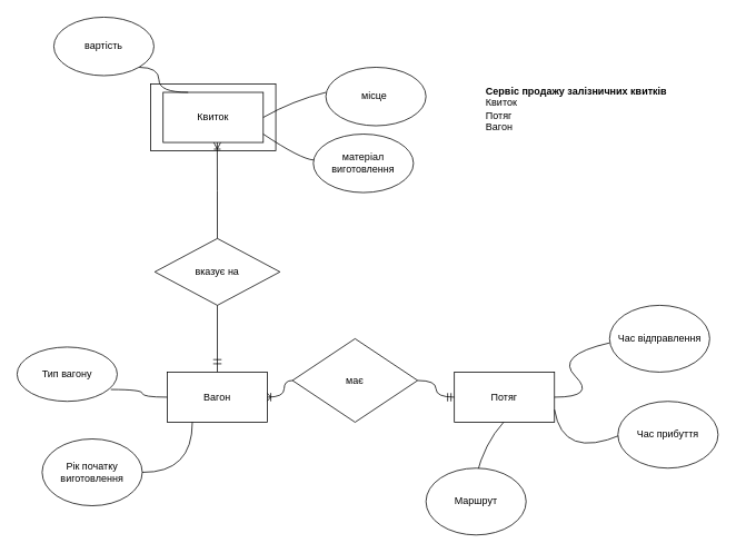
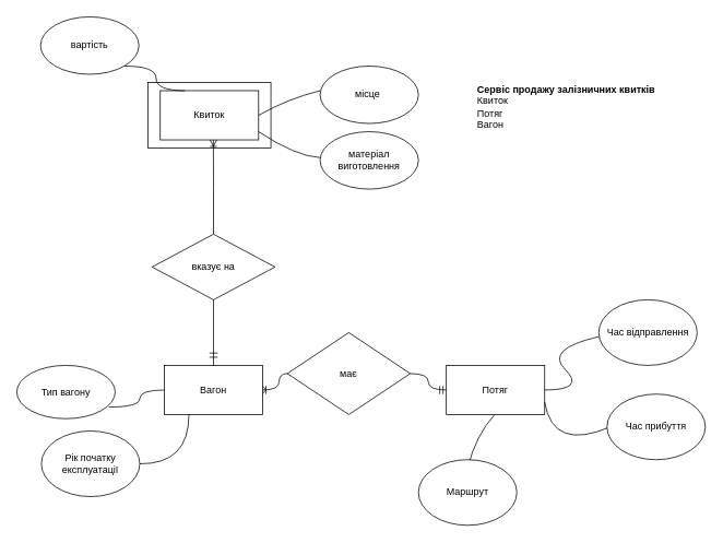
  <mxCell id="0" />
  <mxCell id="1" parent="0" />
  <mxCell id="2" value="" style="rounded=0;whiteSpace=wrap;html=1;" parent="1" vertex="1"><mxGeometry x="180" y="100" width="150" height="80" as="geometry" /></mxCell>
  <mxCell id="3" value="Потяг" style="rounded=0;whiteSpace=wrap;html=1;" parent="1" vertex="1"><mxGeometry x="544" y="445" width="120" height="60" as="geometry" /></mxCell>
  <mxCell id="4" value="Час відправлення" style="ellipse;whiteSpace=wrap;html=1;" parent="1" vertex="1"><mxGeometry x="730" y="365" width="120" height="80" as="geometry" /></mxCell>
  <mxCell id="5" value="" style="curved=1;endArrow=none;html=1;rounded=0;startArrow=none;startFill=0;endFill=0;shadow=0;" parent="1" edge="1"><mxGeometry width="50" height="50" relative="1" as="geometry"><mxPoint x="664" y="475" as="sourcePoint" /><mxPoint x="730" y="410" as="targetPoint" /><Array as="points"><mxPoint x="714" y="475" /><mxPoint x="664" y="425" /></Array></mxGeometry></mxCell>
  <mxCell id="6" value="" style="endArrow=none;html=1;shadow=0;startSize=0;endSize=0;curved=1;" parent="1" edge="1"><mxGeometry width="50" height="50" relative="1" as="geometry"><mxPoint x="744" y="520" as="sourcePoint" /><mxPoint x="664" y="490" as="targetPoint" /><Array as="points"><mxPoint x="674" y="550" /></Array></mxGeometry></mxCell>
  <mxCell id="7" value="Час прибуття" style="ellipse;whiteSpace=wrap;html=1;" parent="1" vertex="1"><mxGeometry x="740" y="480" width="120" height="80" as="geometry" /></mxCell>
  <mxCell id="8" value="Квиток" style="rounded=0;whiteSpace=wrap;html=1;" parent="1" vertex="1"><mxGeometry x="195" y="110" width="120" height="60" as="geometry" /></mxCell>
  <mxCell id="9" value="" style="endArrow=none;html=1;shadow=0;startSize=0;endSize=0;curved=1;" parent="1" edge="1"><mxGeometry width="50" height="50" relative="1" as="geometry"><mxPoint x="315" y="140" as="sourcePoint" /><mxPoint x="390" y="110" as="targetPoint" /><Array as="points"><mxPoint x="350" y="120" /></Array></mxGeometry></mxCell>
  <mxCell id="10" value="місце&amp;nbsp;" style="ellipse;whiteSpace=wrap;html=1;" parent="1" vertex="1"><mxGeometry x="390" y="80" width="120" height="70" as="geometry" /></mxCell>
  <mxCell id="11" value="" style="endArrow=none;html=1;shadow=0;startSize=0;endSize=0;curved=1;" parent="1" target="12" edge="1"><mxGeometry width="50" height="50" relative="1" as="geometry"><mxPoint x="315" y="160" as="sourcePoint" /><mxPoint x="410" y="200" as="targetPoint" /><Array as="points"><mxPoint x="360" y="190" /></Array></mxGeometry></mxCell>
- <mxCell id="12" value="матеріал виготовлення" style="ellipse;whiteSpace=wrap;html=1;" parent="1" vertex="1"><mxGeometry x="375" y="160" width="120" height="70" as="geometry" /></mxCell>
+ <mxCell id="12" value="матеріал виготовлення" style="ellipse;whiteSpace=wrap;html=1;" parent="1" vertex="1"><mxGeometry x="390" y="160" width="120" height="70" as="geometry" /></mxCell>
  <mxCell id="13" style="edgeStyle=orthogonalEdgeStyle;curved=1;orthogonalLoop=1;jettySize=auto;html=1;entryX=0.25;entryY=0;entryDx=0;entryDy=0;shadow=0;startArrow=none;startFill=0;endArrow=none;endFill=0;startSize=0;endSize=0;" parent="1" source="14" target="8" edge="1"><mxGeometry relative="1" as="geometry"><Array as="points"><mxPoint y="80" x="190" /><mxPoint y="110" x="190" /></Array></mxGeometry></mxCell>
- <mxCell id="14" value="вартість" style="ellipse;whiteSpace=wrap;html=1;" parent="1" vertex="1"><mxGeometry x="64" y="20" width="120" height="70" as="geometry" /></mxCell>
+ <mxCell id="14" value="вартість" style="ellipse;whiteSpace=wrap;html=1;" parent="1" vertex="1"><mxGeometry x="49" y="20" width="120" height="70" as="geometry" /></mxCell>
  <mxCell id="15" style="edgeStyle=orthogonalEdgeStyle;curved=1;orthogonalLoop=1;jettySize=auto;html=1;entryX=0;entryY=0.5;entryDx=0;entryDy=0;shadow=0;startArrow=none;startFill=0;endArrow=none;endFill=0;startSize=0;endSize=0;" parent="1" source="24" target="3" edge="1"><mxGeometry relative="1" as="geometry" /></mxCell>
  <mxCell id="16" style="edgeStyle=none;rounded=0;comic=0;orthogonalLoop=1;jettySize=auto;html=1;exitX=0.5;exitY=0;exitDx=0;exitDy=0;shadow=0;startArrow=none;startFill=0;endArrow=none;endFill=0;startSize=0;endSize=0;" parent="1" source="18" edge="1"><mxGeometry relative="1" as="geometry"><mxPoint x="260" y="360" as="targetPoint" /></mxGeometry></mxCell>
  <mxCell id="17" style="edgeStyle=orthogonalEdgeStyle;orthogonalLoop=1;jettySize=auto;html=1;exitX=0;exitY=0.5;exitDx=0;exitDy=0;entryX=0.936;entryY=0.782;entryDx=0;entryDy=0;entryPerimeter=0;endArrow=none;endFill=0;curved=1;" parent="1" source="18" target="29" edge="1"><mxGeometry relative="1" as="geometry" /></mxCell>
  <mxCell id="18" value="Вагон" style="rounded=0;whiteSpace=wrap;html=1;" parent="1" vertex="1"><mxGeometry x="200" y="445" width="120" height="60" as="geometry" /></mxCell>
  <mxCell id="19" value="" style="endArrow=none;html=1;shadow=0;startSize=0;endSize=0;curved=1;" parent="1" edge="1"><mxGeometry width="50" height="50" relative="1" as="geometry"><mxPoint x="536" y="470" as="sourcePoint" /><mxPoint x="536" y="480" as="targetPoint" /></mxGeometry></mxCell>
  <mxCell id="20" value="" style="endArrow=none;html=1;shadow=0;startSize=0;endSize=0;curved=1;" parent="1" edge="1"><mxGeometry width="50" height="50" relative="1" as="geometry"><mxPoint x="540" y="470" as="sourcePoint" /><mxPoint x="540" y="480" as="targetPoint" /></mxGeometry></mxCell>
  <mxCell id="21" value="" style="endArrow=none;html=1;shadow=0;comic=0;startSize=0;endSize=0;curved=1;entryX=-0.001;entryY=0.421;entryDx=0;entryDy=0;entryPerimeter=0;" parent="1" edge="1"><mxGeometry width="50" height="50" relative="1" as="geometry"><mxPoint x="320" y="470.26" as="sourcePoint" /><mxPoint x="323.88" y="475" as="targetPoint" /></mxGeometry></mxCell>
  <mxCell id="22" style="comic=0;orthogonalLoop=1;jettySize=auto;html=1;entryX=-0.001;entryY=0.573;entryDx=0;entryDy=0;entryPerimeter=0;shadow=0;startArrow=none;startFill=0;endArrow=none;endFill=0;startSize=0;endSize=0;rounded=0;" parent="1" edge="1"><mxGeometry relative="1" as="geometry"><mxPoint x="320" y="479.38" as="sourcePoint" /><mxPoint x="323.88" y="475" as="targetPoint" /></mxGeometry></mxCell>
  <mxCell id="23" value="" style="endArrow=none;html=1;shadow=0;startSize=0;endSize=0;curved=1;" parent="1" edge="1"><mxGeometry width="50" height="50" relative="1" as="geometry"><mxPoint x="324" y="480" as="sourcePoint" /><mxPoint x="324" y="470" as="targetPoint" /></mxGeometry></mxCell>
  <mxCell id="24" value="має" style="rhombus;whiteSpace=wrap;html=1;" parent="1" vertex="1"><mxGeometry x="350" y="405" width="150" height="100" as="geometry" /></mxCell>
  <mxCell id="25" value="" style="edgeStyle=orthogonalEdgeStyle;curved=1;orthogonalLoop=1;jettySize=auto;html=1;entryX=0;entryY=0.5;entryDx=0;entryDy=0;shadow=0;startArrow=none;startFill=0;endArrow=none;endFill=0;startSize=0;endSize=0;" parent="1" source="18" target="24" edge="1"><mxGeometry relative="1" as="geometry"><mxPoint x="420" y="475" as="sourcePoint" /><mxPoint x="544" y="475" as="targetPoint" /></mxGeometry></mxCell>
  <mxCell id="26" value="" style="endArrow=none;html=1;shadow=0;startSize=0;endSize=0;curved=1;" parent="1" edge="1"><mxGeometry width="50" height="50" relative="1" as="geometry"><mxPoint x="255" y="435" as="sourcePoint" /><mxPoint x="265" y="435" as="targetPoint" /></mxGeometry></mxCell>
  <mxCell id="27" value="" style="endArrow=none;html=1;shadow=0;startSize=0;endSize=0;curved=1;" parent="1" edge="1"><mxGeometry width="50" height="50" relative="1" as="geometry"><mxPoint x="255" y="430" as="sourcePoint" /><mxPoint x="265" y="430" as="targetPoint" /></mxGeometry></mxCell>
  <mxCell id="28" value="вказує на" style="rhombus;whiteSpace=wrap;html=1;" parent="1" vertex="1"><mxGeometry x="185" y="285" width="150" height="80" as="geometry" /></mxCell>
- <mxCell id="29" value="Тип вагону" style="ellipse;whiteSpace=wrap;html=1;" parent="1" vertex="1"><mxGeometry x="20" y="415" width="120" height="65" as="geometry" /></mxCell>
+ <mxCell id="29" value="Тип вагону" style="ellipse;whiteSpace=wrap;html=1;" parent="1" vertex="1"><mxGeometry x="20" y="445" width="120" height="65" as="geometry" /></mxCell>
  <mxCell id="30" style="edgeStyle=orthogonalEdgeStyle;curved=1;orthogonalLoop=1;jettySize=auto;html=1;exitX=1;exitY=0.5;exitDx=0;exitDy=0;entryX=0.25;entryY=1;entryDx=0;entryDy=0;endArrow=none;endFill=0;" parent="1" target="18" edge="1"><mxGeometry relative="1" as="geometry"><mxPoint x="170" y="565" as="sourcePoint" /></mxGeometry></mxCell>
- <mxCell id="31" value="Рік початку виготовлення" style="ellipse;whiteSpace=wrap;html=1;" parent="1" vertex="1"><mxGeometry x="50" y="525" width="120" height="80" as="geometry" /></mxCell>
+ <mxCell id="31" value="Рік початку експлуатації" style="ellipse;whiteSpace=wrap;html=1;" parent="1" vertex="1"><mxGeometry x="50" y="525" width="120" height="80" as="geometry" /></mxCell>
  <mxCell id="32" value="&lt;b&gt;Сервіс продажу залізничних квитків&lt;/b&gt;&lt;br&gt;Квиток&lt;br&gt;Потяг&lt;br&gt;Вагон" style="text;html=1;strokeColor=none;fillColor=none;align=left;verticalAlign=middle;whiteSpace=wrap;rounded=0;" parent="1" vertex="1"><mxGeometry x="580" y="90" width="220" height="80" as="geometry" /></mxCell>
  <mxCell id="33" value="" style="endArrow=none;html=1;curved=1;" parent="1" edge="1"><mxGeometry width="50" height="50" relative="1" as="geometry"><mxPoint x="570" y="570" as="sourcePoint" /><mxPoint x="603" y="505" as="targetPoint" /><Array as="points"><mxPoint x="580" y="530" /></Array></mxGeometry></mxCell>
  <mxCell id="34" value="Маршрут" style="ellipse;whiteSpace=wrap;html=1;" parent="1" vertex="1"><mxGeometry x="510" y="560" width="120" height="80" as="geometry" /></mxCell>
  <mxCell id="35" style="edgeStyle=orthogonalEdgeStyle;curved=1;orthogonalLoop=1;jettySize=auto;html=1;entryX=1;entryY=0.5;entryDx=0;entryDy=0;startArrow=none;startFill=0;endArrow=ERoneToMany;endFill=0;" edge="1" parent="1" source="28"><mxGeometry relative="1" as="geometry"><mxPoint x="259.83" y="260" as="sourcePoint" /><mxPoint x="259.83" y="170" as="targetPoint" /></mxGeometry></mxCell>
